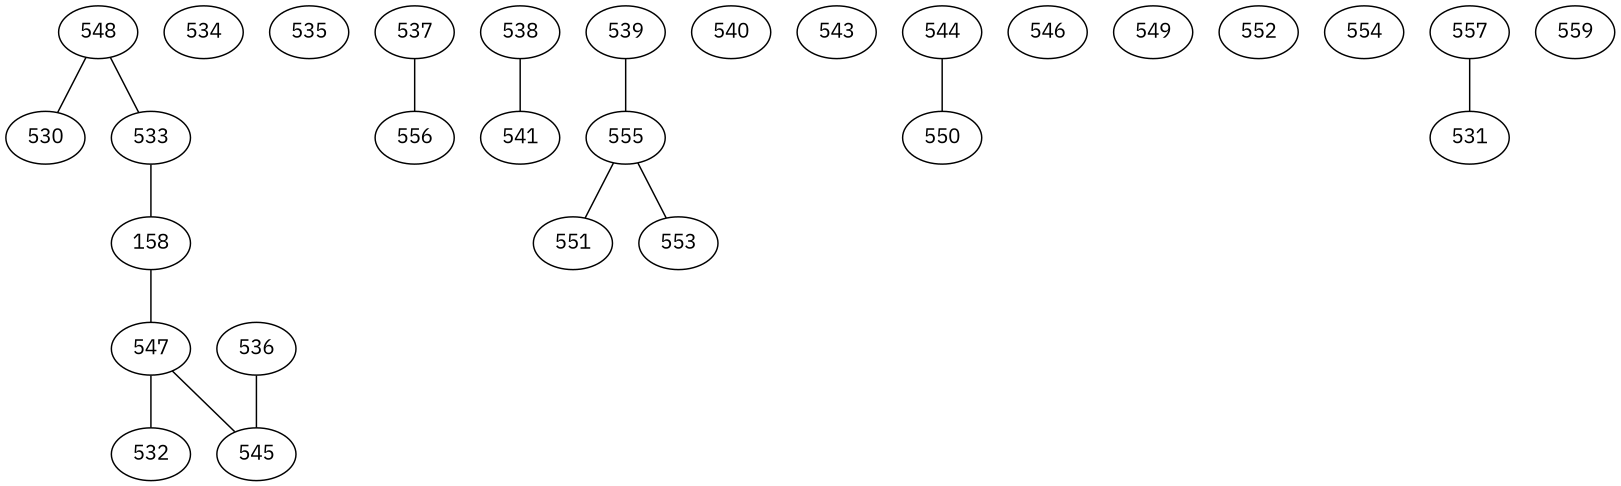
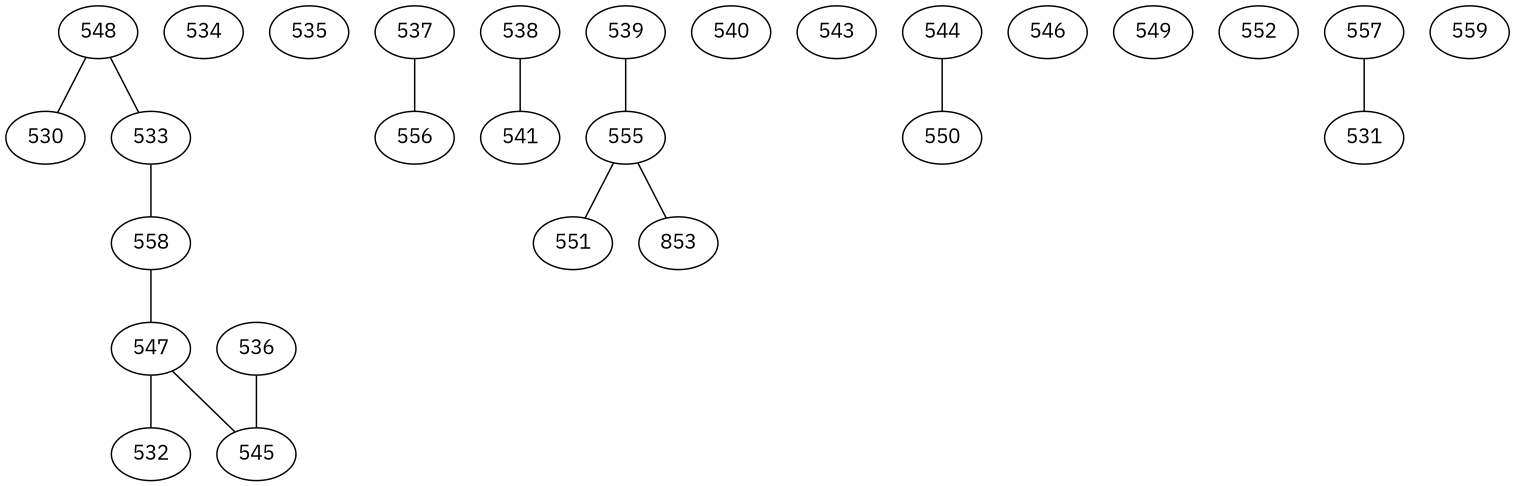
  graph {
    fontname="IBM Plex Sans"
    node [fontname="IBM Plex Sans"]
    edge [fontname="IBM Plex Sans"]
    530 [weight=0]
    532 [weight=276]
    533 [weight=90]
-   558 [weight=152 label=158]
+   558 [weight=152]
    547 [weight=228]
    534
    535
    536 [weight=348]
    545 [weight=316]
    537
    556
    538
    541
    539
    555
    551
-   553
+   553 [label=853]
    540
    548 [weight=62]
    543
    544
    550
    546
    549
    552
-   554
    557
    531
    559
    533 -- 558
    558 -- 547
    547 -- 532
    547 -- 545
    536 -- 545
    537 -- 556
    538 -- 541
    539 -- 555
    555 -- 551
    555 -- 553
    548 -- 530
    548 -- 533
    544 -- 550
    557 -- 531
  }
